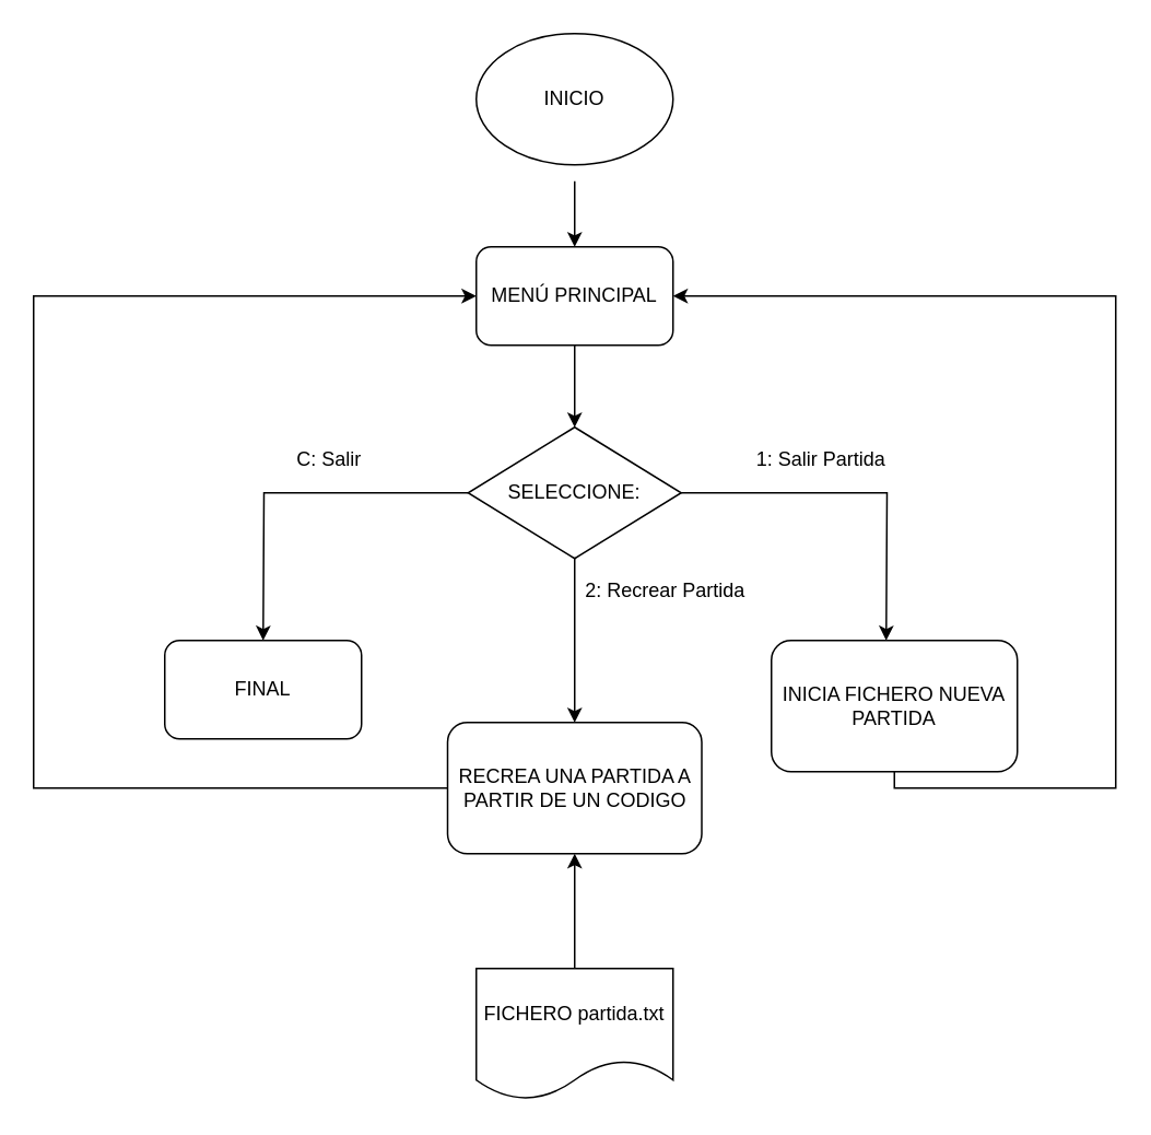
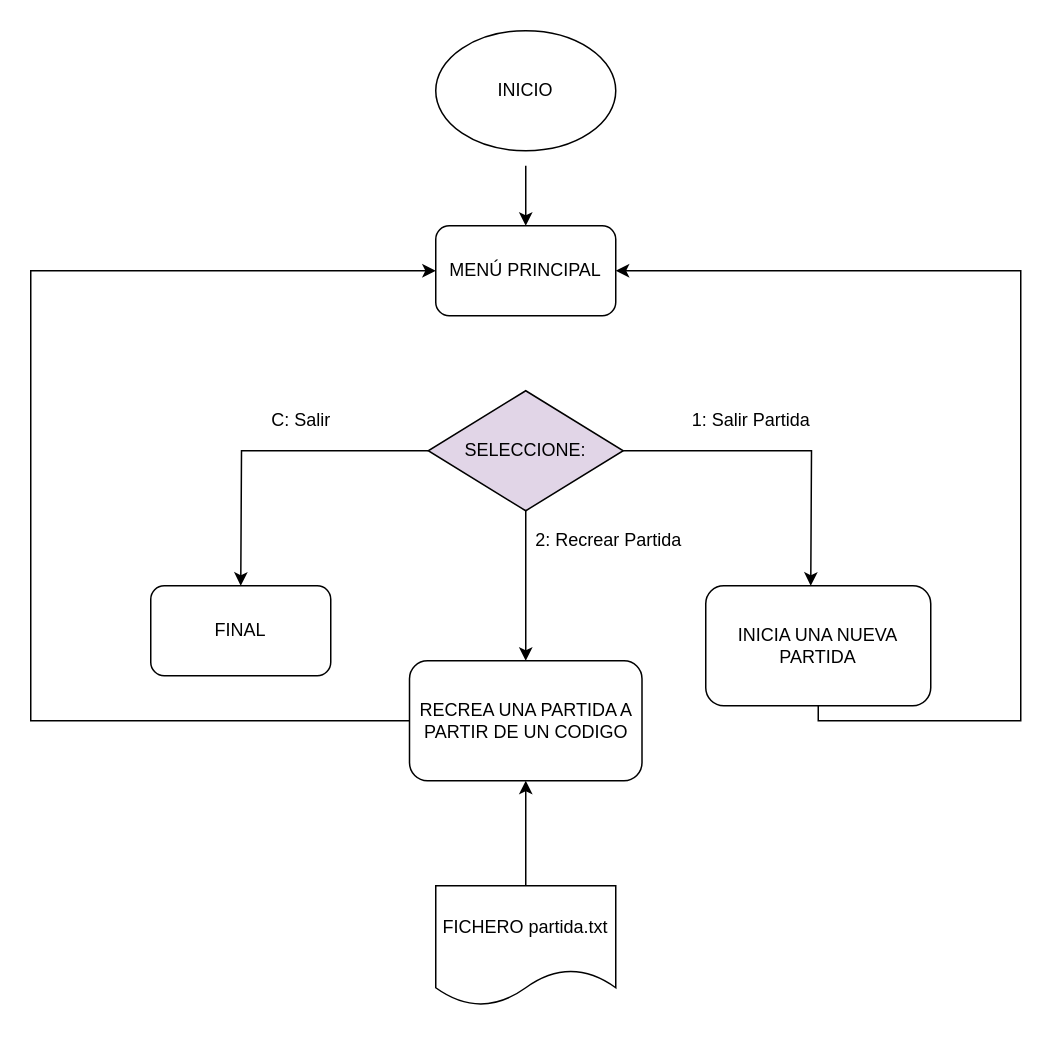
  <mxCell id="0" />
  <mxCell id="1" parent="0" />
  <mxCell id="2" value="INICIO" style="ellipse;whiteSpace=wrap;html=1;" parent="1" vertex="1"><mxGeometry x="290" y="20" width="120" height="80" as="geometry" /></mxCell>
  <mxCell id="3" value="" style="endArrow=classic;html=1;rounded=0;" parent="1" target="4" edge="1"><mxGeometry width="50" height="50" relative="1" as="geometry"><mxPoint x="350" y="110" as="sourcePoint" /><mxPoint x="350" y="180" as="targetPoint" /></mxGeometry></mxCell>
  <mxCell id="4" value="MENÚ PRINCIPAL" style="rounded=1;whiteSpace=wrap;html=1;" parent="1" vertex="1"><mxGeometry x="290" y="150" width="120" height="60" as="geometry" /></mxCell>
- <mxCell id="5" value="" style="endArrow=classic;html=1;rounded=0;exitX=0.5;exitY=1;exitDx=0;exitDy=0;" parent="1" source="4" target="9" edge="1"><mxGeometry width="50" height="50" relative="1" as="geometry"><mxPoint x="330" y="190" as="sourcePoint" /><mxPoint x="350" y="270" as="targetPoint" /></mxGeometry></mxCell>
  <mxCell id="6" style="edgeStyle=orthogonalEdgeStyle;rounded=0;orthogonalLoop=1;jettySize=auto;html=1;exitX=1;exitY=0.5;exitDx=0;exitDy=0;" parent="1" source="9" edge="1"><mxGeometry relative="1" as="geometry"><mxPoint x="540" y="390" as="targetPoint" /></mxGeometry></mxCell>
  <mxCell id="7" style="edgeStyle=orthogonalEdgeStyle;rounded=0;orthogonalLoop=1;jettySize=auto;html=1;exitX=0.5;exitY=1;exitDx=0;exitDy=0;entryX=0.5;entryY=0;entryDx=0;entryDy=0;" parent="1" source="9" target="15" edge="1"><mxGeometry relative="1" as="geometry"><mxPoint x="350" y="390" as="targetPoint" /></mxGeometry></mxCell>
  <mxCell id="8" style="edgeStyle=orthogonalEdgeStyle;rounded=0;orthogonalLoop=1;jettySize=auto;html=1;exitX=0;exitY=0.5;exitDx=0;exitDy=0;" parent="1" source="9" edge="1"><mxGeometry relative="1" as="geometry"><mxPoint x="160" y="390" as="targetPoint" /></mxGeometry></mxCell>
- <mxCell id="9" value="SELECCIONE:" style="rhombus;whiteSpace=wrap;html=1;" parent="1" vertex="1"><mxGeometry x="285" y="260" width="130" height="80" as="geometry" /></mxCell>
+ <mxCell id="9" value="SELECCIONE:" style="rhombus;whiteSpace=wrap;html=1;fillColor=#e1d5e7;" parent="1" vertex="1"><mxGeometry x="285" y="260" width="130" height="80" as="geometry" /></mxCell>
  <mxCell id="10" value="1: Salir Partida" style="text;html=1;align=center;verticalAlign=middle;resizable=0;points=[];autosize=1;strokeColor=none;fillColor=none;" parent="1" vertex="1"><mxGeometry x="450" y="270" width="100" height="20" as="geometry" /></mxCell>
  <mxCell id="11" value="2: Recrear Partida" style="text;html=1;align=center;verticalAlign=middle;resizable=0;points=[];autosize=1;strokeColor=none;fillColor=none;" parent="1" vertex="1"><mxGeometry x="350" y="350" width="110" height="20" as="geometry" /></mxCell>
  <mxCell id="12" value="C: Salir" style="text;html=1;align=center;verticalAlign=middle;resizable=0;points=[];autosize=1;strokeColor=none;fillColor=none;" parent="1" vertex="1"><mxGeometry x="175" y="270" width="50" height="20" as="geometry" /></mxCell>
  <mxCell id="13" value="FINAL" style="rounded=1;whiteSpace=wrap;html=1;glass=0;perimeterSpacing=0;gradientColor=none;strokeWidth=1;sketch=0;" parent="1" vertex="1"><mxGeometry x="100" y="390" width="120" height="60" as="geometry" /></mxCell>
  <mxCell id="14" style="edgeStyle=orthogonalEdgeStyle;rounded=0;orthogonalLoop=1;jettySize=auto;html=1;fontFamily=Helvetica;fontSize=12;fontColor=default;entryX=0;entryY=0.5;entryDx=0;entryDy=0;" parent="1" source="15" target="4" edge="1"><mxGeometry relative="1" as="geometry"><mxPoint x="20" y="170" as="targetPoint" /><Array as="points"><mxPoint x="20" y="480" /><mxPoint x="20" y="180" /></Array></mxGeometry></mxCell>
  <mxCell id="15" value="RECREA UNA PARTIDA A PARTIR DE UN CODIGO" style="rounded=1;whiteSpace=wrap;html=1;glass=0;sketch=0;fontFamily=Helvetica;fontSize=12;fontColor=default;strokeColor=default;strokeWidth=1;fillColor=default;gradientColor=none;" parent="1" vertex="1"><mxGeometry x="272.5" y="440" width="155" height="80" as="geometry" /></mxCell>
  <mxCell id="16" style="edgeStyle=orthogonalEdgeStyle;rounded=0;orthogonalLoop=1;jettySize=auto;html=1;entryX=1;entryY=0.5;entryDx=0;entryDy=0;fontFamily=Helvetica;fontSize=12;fontColor=default;" parent="1" source="17" target="4" edge="1"><mxGeometry relative="1" as="geometry"><Array as="points"><mxPoint x="545" y="480" /><mxPoint x="680" y="480" /><mxPoint x="680" y="180" /></Array></mxGeometry></mxCell>
- <mxCell id="17" value="INICIA FICHERO NUEVA PARTIDA" style="rounded=1;whiteSpace=wrap;html=1;glass=0;sketch=0;fontFamily=Helvetica;fontSize=12;fontColor=default;strokeColor=default;strokeWidth=1;fillColor=default;gradientColor=none;" parent="1" vertex="1"><mxGeometry x="470" y="390" width="150" height="80" as="geometry" /></mxCell>
+ <mxCell id="17" value="INICIA UNA NUEVA PARTIDA" style="rounded=1;whiteSpace=wrap;html=1;glass=0;sketch=0;fontFamily=Helvetica;fontSize=12;fontColor=default;strokeColor=default;strokeWidth=1;fillColor=default;gradientColor=none;" parent="1" vertex="1"><mxGeometry x="470" y="390" width="150" height="80" as="geometry" /></mxCell>
  <mxCell id="18" style="edgeStyle=orthogonalEdgeStyle;rounded=0;orthogonalLoop=1;jettySize=auto;html=1;entryX=0.5;entryY=1;entryDx=0;entryDy=0;fontFamily=Helvetica;fontSize=12;fontColor=default;" parent="1" source="19" target="15" edge="1"><mxGeometry relative="1" as="geometry" /></mxCell>
  <mxCell id="19" value="FICHERO partida.txt" style="shape=document;whiteSpace=wrap;html=1;boundedLbl=1;rounded=1;glass=0;sketch=0;fontFamily=Helvetica;fontSize=12;fontColor=default;strokeColor=default;strokeWidth=1;fillColor=default;gradientColor=none;" parent="1" vertex="1"><mxGeometry x="290" y="590" width="120" height="80" as="geometry" /></mxCell>
